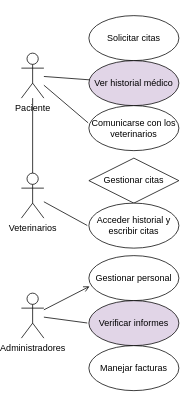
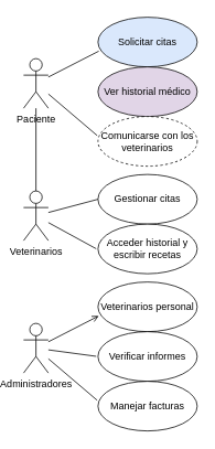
  <mxCell id="0" />
  <mxCell id="1" parent="0" />
  <mxCell id="2" value="Paciente" style="shape=umlActor;verticalLabelPosition=bottom;verticalAlign=top;html=1;outlineConnect=0;" vertex="1" parent="1"><mxGeometry x="20" y="70" width="30" height="60" as="geometry" /></mxCell>
- <mxCell id="3" value="Solicitar citas" style="ellipse;whiteSpace=wrap;html=1;" vertex="1" parent="1"><mxGeometry x="110" y="20" width="120" height="60" as="geometry" /></mxCell>
+ <mxCell id="3" value="Solicitar citas" style="ellipse;whiteSpace=wrap;html=1;fillColor=#dae8fc;" vertex="1" parent="1"><mxGeometry x="110" y="20" width="120" height="60" as="geometry" /></mxCell>
  <mxCell id="4" value="Ver historial médico" style="ellipse;whiteSpace=wrap;html=1;fillColor=#e1d5e7;" vertex="1" parent="1"><mxGeometry x="110" y="80" width="120" height="60" as="geometry" /></mxCell>
- <mxCell id="5" value="Comunicarse con los veterinarios" style="ellipse;whiteSpace=wrap;html=1;" vertex="1" parent="1"><mxGeometry x="110" y="140" width="120" height="60" as="geometry" /></mxCell>
+ <mxCell id="5" value="Comunicarse con los veterinarios" style="ellipse;whiteSpace=wrap;html=1;dashed=1;" vertex="1" parent="1"><mxGeometry x="110" y="140" width="120" height="60" as="geometry" /></mxCell>
  <mxCell id="6" value="" style="endArrow=none;html=1;rounded=0;entryX=-0.008;entryY=0.383;entryDx=0;entryDy=0;entryPerimeter=0;" edge="1" parent="1" source="2" target="5"><mxGeometry width="50" height="50" relative="1" as="geometry"><mxPoint x="30" y="150" as="sourcePoint" /><mxPoint x="80" y="100" as="targetPoint" /></mxGeometry></mxCell>
  <mxCell id="7" value="" style="endArrow=none;html=1;rounded=0;" edge="1" parent="1" source="2" target="9"><mxGeometry width="50" height="50" relative="1" as="geometry"><mxPoint x="51" y="90" as="sourcePoint" /><mxPoint x="110" y="140" as="targetPoint" /></mxGeometry></mxCell>
- <mxCell id="8" value="" style="endArrow=none;html=1;rounded=0;" edge="1" parent="1" source="2" target="4"><mxGeometry width="50" height="50" relative="1" as="geometry"><mxPoint x="50" y="40" as="sourcePoint" /><mxPoint x="109" y="90" as="targetPoint" /></mxGeometry></mxCell>
+ <mxCell id="8" value="" style="endArrow=none;html=1;rounded=0;entryX=0.008;entryY=0.683;entryDx=0;entryDy=0;entryPerimeter=0;" edge="1" parent="1" source="2" target="3"><mxGeometry width="50" height="50" relative="1" as="geometry"><mxPoint x="50" y="40" as="sourcePoint" /><mxPoint x="109" y="90" as="targetPoint" /></mxGeometry></mxCell>
  <mxCell id="9" value="Veterinarios" style="shape=umlActor;verticalLabelPosition=bottom;verticalAlign=top;html=1;outlineConnect=0;" vertex="1" parent="1"><mxGeometry x="20" y="230" width="30" height="60" as="geometry" /></mxCell>
- <mxCell id="10" value="Gestionar citas" style="rhombus;whiteSpace=wrap;html=1;" vertex="1" parent="1"><mxGeometry x="110" y="210" width="120" height="60" as="geometry" /></mxCell>
- <mxCell id="11" value="Acceder historial y escribir citas" style="ellipse;whiteSpace=wrap;html=1;" vertex="1" parent="1"><mxGeometry x="110" y="270" width="120" height="60" as="geometry" /></mxCell>
+ <mxCell id="10" value="Gestionar citas" style="ellipse;whiteSpace=wrap;html=1;" vertex="1" parent="1"><mxGeometry x="110" y="210" width="120" height="60" as="geometry" /></mxCell>
+ <mxCell id="11" value="Acceder historial y escribir recetas" style="ellipse;whiteSpace=wrap;html=1;" vertex="1" parent="1"><mxGeometry x="110" y="270" width="120" height="60" as="geometry" /></mxCell>
  <mxCell id="12" value="" style="endArrow=none;html=1;rounded=0;entryX=-0.018;entryY=0.497;entryDx=0;entryDy=0;entryPerimeter=0;" edge="1" parent="1" source="9" target="11"><mxGeometry width="50" height="50" relative="1" as="geometry"><mxPoint x="51" y="280" as="sourcePoint" /><mxPoint x="110" y="330" as="targetPoint" /></mxGeometry></mxCell>
+ <mxCell id="13" value="" style="endArrow=none;html=1;rounded=0;entryX=0;entryY=0.5;entryDx=0;entryDy=0;" edge="1" parent="1" source="9" target="10"><mxGeometry width="50" height="50" relative="1" as="geometry"><mxPoint x="50" y="230" as="sourcePoint" /><mxPoint x="109" y="280" as="targetPoint" /></mxGeometry></mxCell>
  <mxCell id="14" value="Administradores" style="shape=umlActor;verticalLabelPosition=bottom;verticalAlign=top;html=1;outlineConnect=0;" vertex="1" parent="1"><mxGeometry x="20" y="390" width="30" height="60" as="geometry" /></mxCell>
- <mxCell id="15" value="Gestionar personal" style="ellipse;whiteSpace=wrap;html=1;" vertex="1" parent="1"><mxGeometry x="110" y="340" width="120" height="60" as="geometry" /></mxCell>
- <mxCell id="16" value="Verificar informes" style="ellipse;whiteSpace=wrap;html=1;fillColor=#e1d5e7;" vertex="1" parent="1"><mxGeometry x="110" y="400" width="120" height="60" as="geometry" /></mxCell>
+ <mxCell id="15" value="Veterinarios personal" style="ellipse;whiteSpace=wrap;html=1;" vertex="1" parent="1"><mxGeometry x="110" y="340" width="120" height="60" as="geometry" /></mxCell>
+ <mxCell id="16" value="Verificar informes" style="ellipse;whiteSpace=wrap;html=1;" vertex="1" parent="1"><mxGeometry x="110" y="400" width="120" height="60" as="geometry" /></mxCell>
  <mxCell id="17" value="Manejar facturas" style="ellipse;whiteSpace=wrap;html=1;" vertex="1" parent="1"><mxGeometry x="110" y="460" width="120" height="60" as="geometry" /></mxCell>
+ <mxCell id="18" value="" style="endArrow=none;html=1;rounded=0;entryX=-0.008;entryY=0.383;entryDx=0;entryDy=0;entryPerimeter=0;" edge="1" parent="1" source="14" target="17"><mxGeometry width="50" height="50" relative="1" as="geometry"><mxPoint x="30" y="470" as="sourcePoint" /><mxPoint x="80" y="420" as="targetPoint" /></mxGeometry></mxCell>
  <mxCell id="19" value="" style="endArrow=none;html=1;rounded=0;entryX=-0.018;entryY=0.497;entryDx=0;entryDy=0;entryPerimeter=0;" edge="1" parent="1" source="14" target="16"><mxGeometry width="50" height="50" relative="1" as="geometry"><mxPoint x="51" y="410" as="sourcePoint" /><mxPoint x="110" y="460" as="targetPoint" /></mxGeometry></mxCell>
  <mxCell id="20" value="" style="endArrow=open;html=1;rounded=0;entryX=0.008;entryY=0.683;entryDx=0;entryDy=0;entryPerimeter=0;" edge="1" parent="1" source="14" target="15"><mxGeometry width="50" height="50" relative="1" as="geometry"><mxPoint x="50" y="360" as="sourcePoint" /><mxPoint x="109" y="410" as="targetPoint" /></mxGeometry></mxCell>
